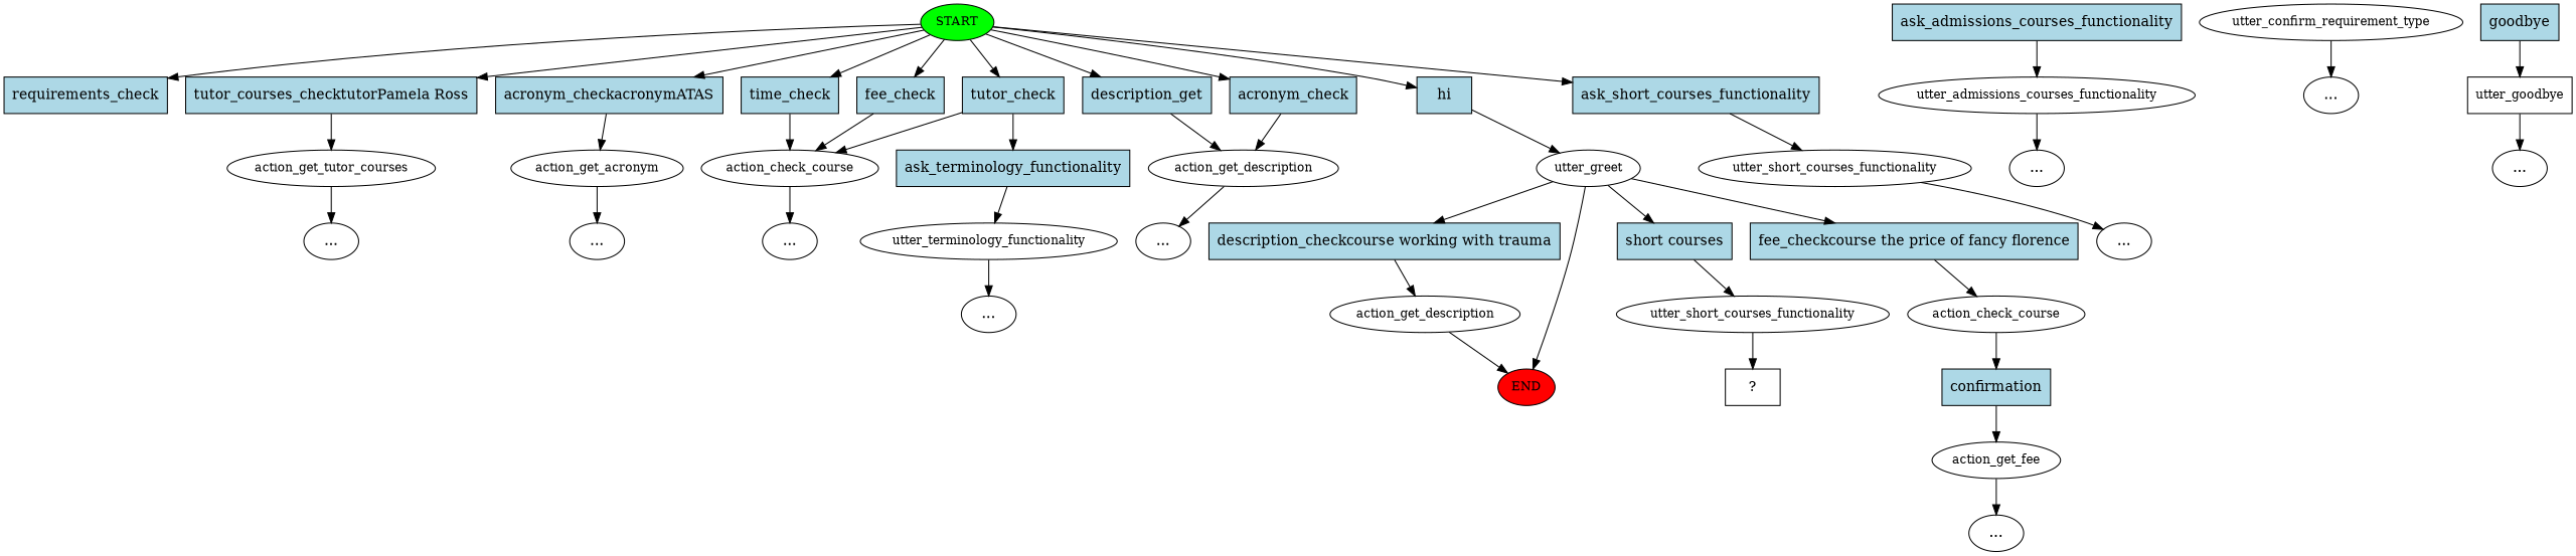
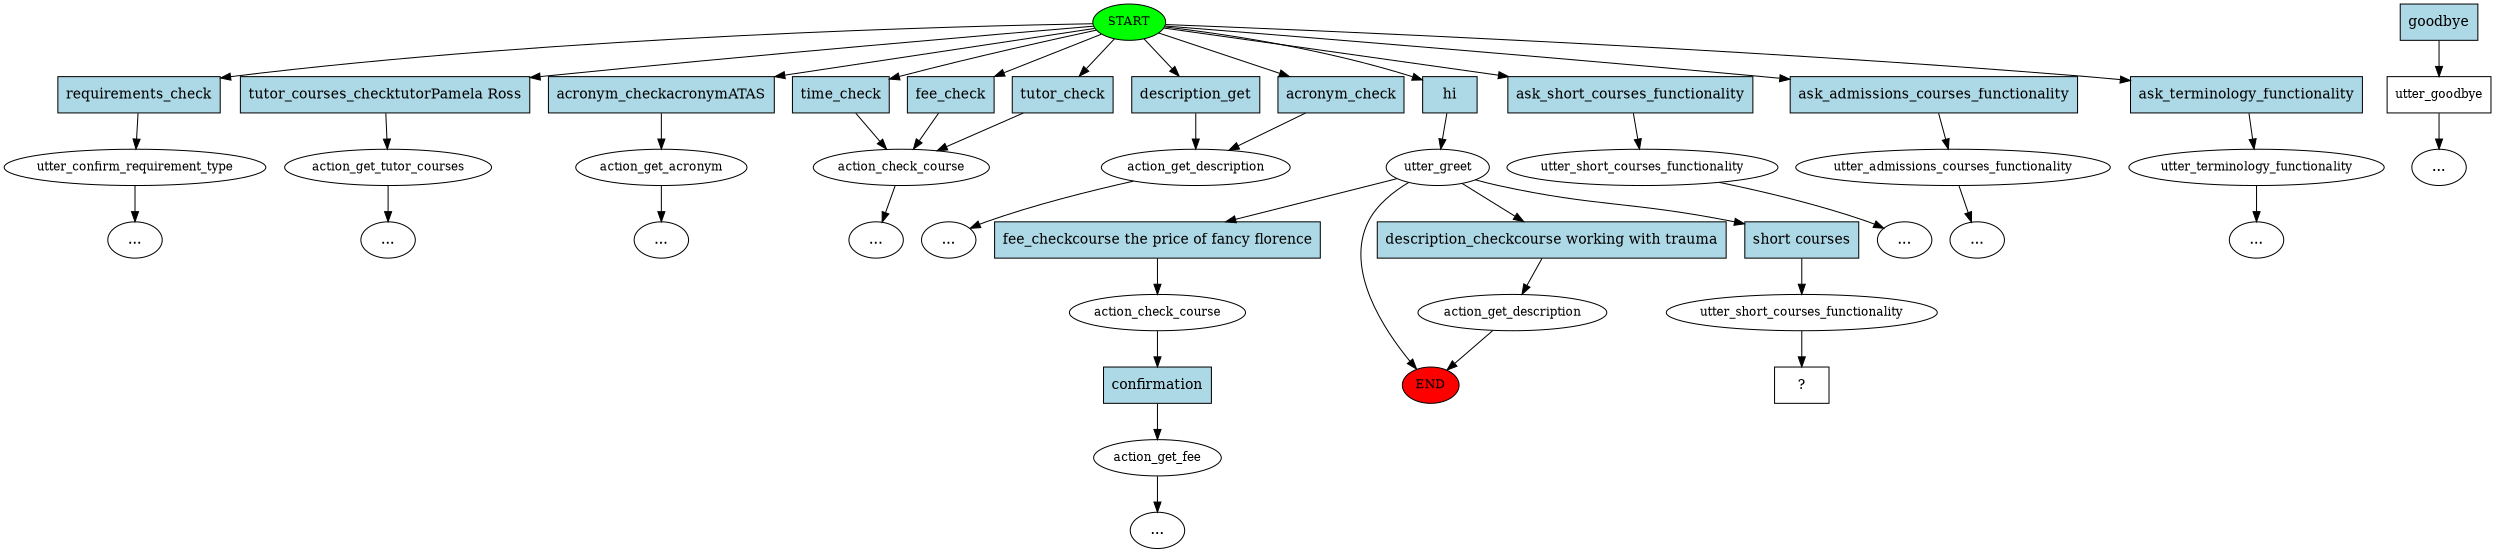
  digraph {
    n1 [fillcolor=green fontsize=12 label=START style=filled]
    n2 [fillcolor=lightblue label=requirements_check shape=rect style=filled]
    n3 [fillcolor=lightblue label="tutor_courses_checktutorPamela Ross" shape=rect style=filled]
    n4 [fillcolor=lightblue label=acronym_checkacronymATAS shape=rect style=filled]
    n5 [fillcolor=lightblue label=time_check shape=rect style=filled]
    n6 [fillcolor=lightblue label=fee_check shape=rect style=filled]
    n7 [fillcolor=lightblue label=tutor_check shape=rect style=filled]
    n8 [fillcolor=lightblue label=description_get shape=rect style=filled]
    n9 [fillcolor=lightblue label=acronym_check shape=rect style=filled]
    n10 [fillcolor=lightblue label=hi shape=rect style=filled]
    n11 [fillcolor=lightblue label=ask_short_courses_functionality shape=rect style=filled]
    n12 [fillcolor=lightblue label=ask_admissions_courses_functionality shape=rect style=filled]
    n13 [fillcolor=lightblue label=ask_terminology_functionality shape=rect style=filled]
    n14 [fontsize=12 label=utter_confirm_requirement_type]
    n15 [fontsize=12 label=action_get_tutor_courses]
    n16 [fontsize=12 label=action_get_acronym]
    n17 [fontsize=12 label=action_check_course]
    n18 [fontsize=12 label=action_get_description]
    n19 [fontsize=12 label=utter_greet]
    n20 [fillcolor=lightblue label=goodbye shape=rect style=filled]
    n21 [fontsize=12 label=utter_goodbye shape=box]
    n22 [fontsize=12 label=utter_short_courses_functionality]
    n23 [fontsize=12 label=utter_admissions_courses_functionality]
    n24 [fontsize=12 label=utter_terminology_functionality]
    n25 [fillcolor=red fontsize=12 label=END style=filled]
    n26 [label="..."]
    n27 [label="..."]
    n28 [label="..."]
    n29 [label="..."]
    n30 [label="..."]
    n31 [fillcolor=lightblue label="fee_checkcourse the price of fancy florence" shape=rect style=filled]
    n32 [fillcolor=lightblue label="description_checkcourse working with trauma" shape=rect style=filled]
    n33 [fillcolor=lightblue label="short courses" shape=rect style=filled]
    n34 [fontsize=12 label=action_check_course]
    n35 [fontsize=12 label=action_get_description]
    n36 [fontsize=12 label=utter_short_courses_functionality]
    n37 [fillcolor=lightblue label=confirmation shape=rect style=filled]
    n38 [fontsize=12 label=action_get_fee]
    n39 [label="..."]
    n40 [label="..."]
    n41 [label="..."]
    n42 [label="..."]
    n43 [label="..."]
    n44 [label="  ?  " shape=rect]
    n1 -> n2
    n1 -> n3
    n1 -> n4
    n1 -> n5
    n1 -> n6
    n1 -> n7
    n1 -> n8
    n1 -> n9
    n1 -> n10
    n1 -> n11
-   n7 -> n13
+   n1 -> n12
+   n1 -> n13
+   n2 -> n14
    n3 -> n15
    n4 -> n16
    n5 -> n17
    n6 -> n17
    n7 -> n17
    n8 -> n18
    n9 -> n18
    n10 -> n19
    n11 -> n22
    n12 -> n23
    n13 -> n24
    n14 -> n26
    n15 -> n27
    n16 -> n28
    n17 -> n29
    n18 -> n30
    n19 -> n25
    n19 -> n31
    n19 -> n32
    n19 -> n33
    n20 -> n21
    n21 -> n40
    n22 -> n41
    n23 -> n42
    n24 -> n43
    n31 -> n34
    n32 -> n35
    n33 -> n36
    n34 -> n37
    n35 -> n25
    n36 -> n44
    n37 -> n38
    n38 -> n39
  }
